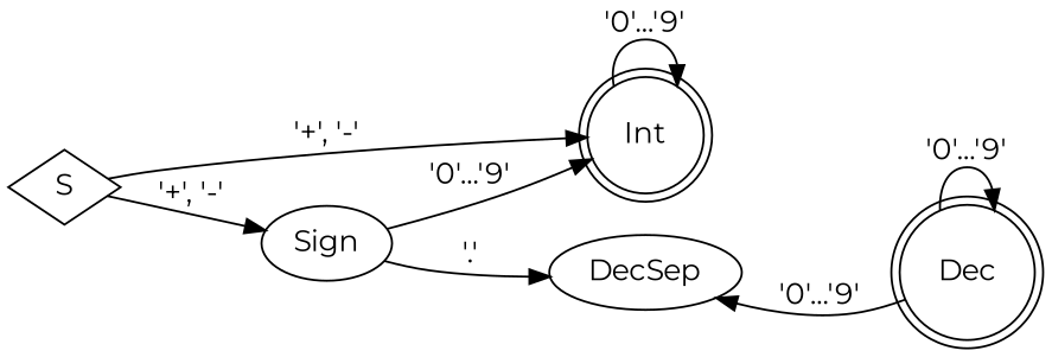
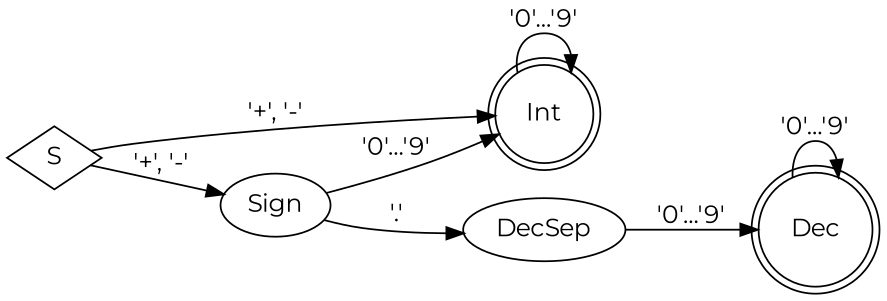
  digraph {
    fontname=Montserrat
    rankdir=LR
    node [fontname=Montserrat]
    edge [fontname=Montserrat]
    S [shape=diamond]
    Int [shape=doublecircle]
    Sign
    DecSep
    Dec [shape=doublecircle]
    S -> Int [label="'+', '-'"]
    S -> Sign [label="'+', '-'"]
    Int -> Int [label="'0'...'9'"]
    Sign -> Int [label="'0'...'9'"]
    Sign -> DecSep [label="'.'"]
-   Dec -> DecSep [label="'0'...'9'"]
+   DecSep -> Dec [label="'0'...'9'"]
    Dec -> Dec [label="'0'...'9'"]
  }
